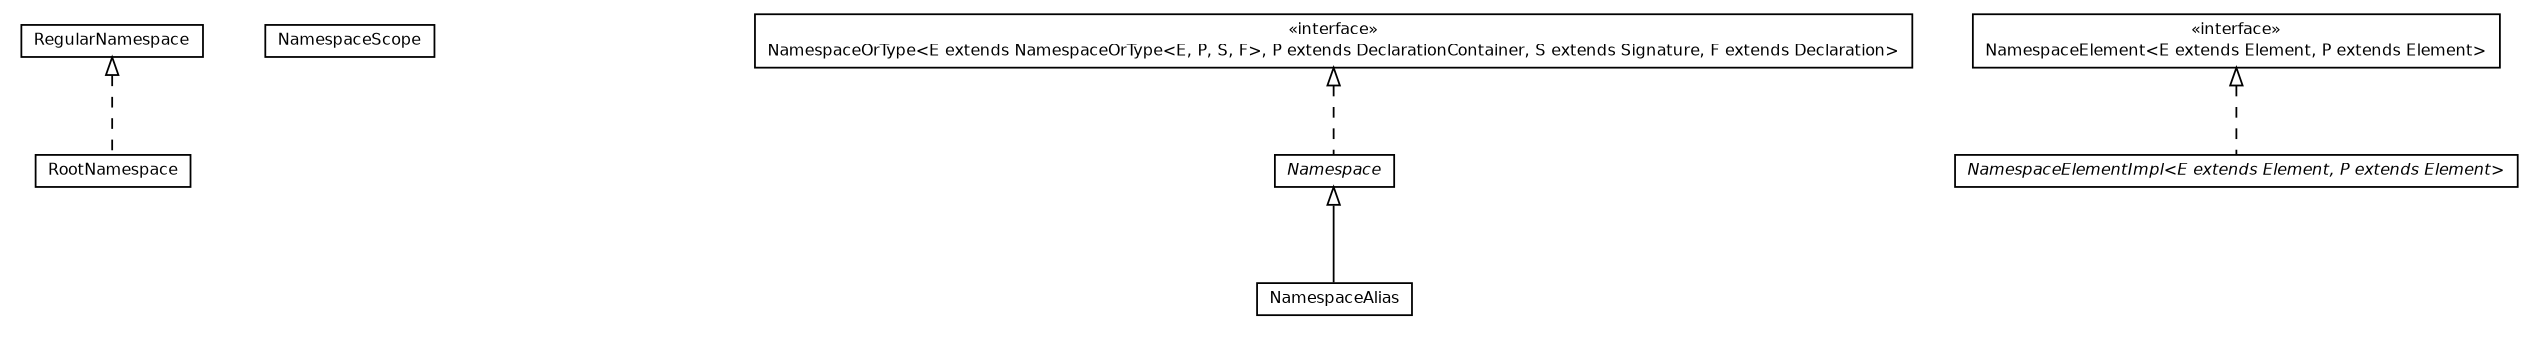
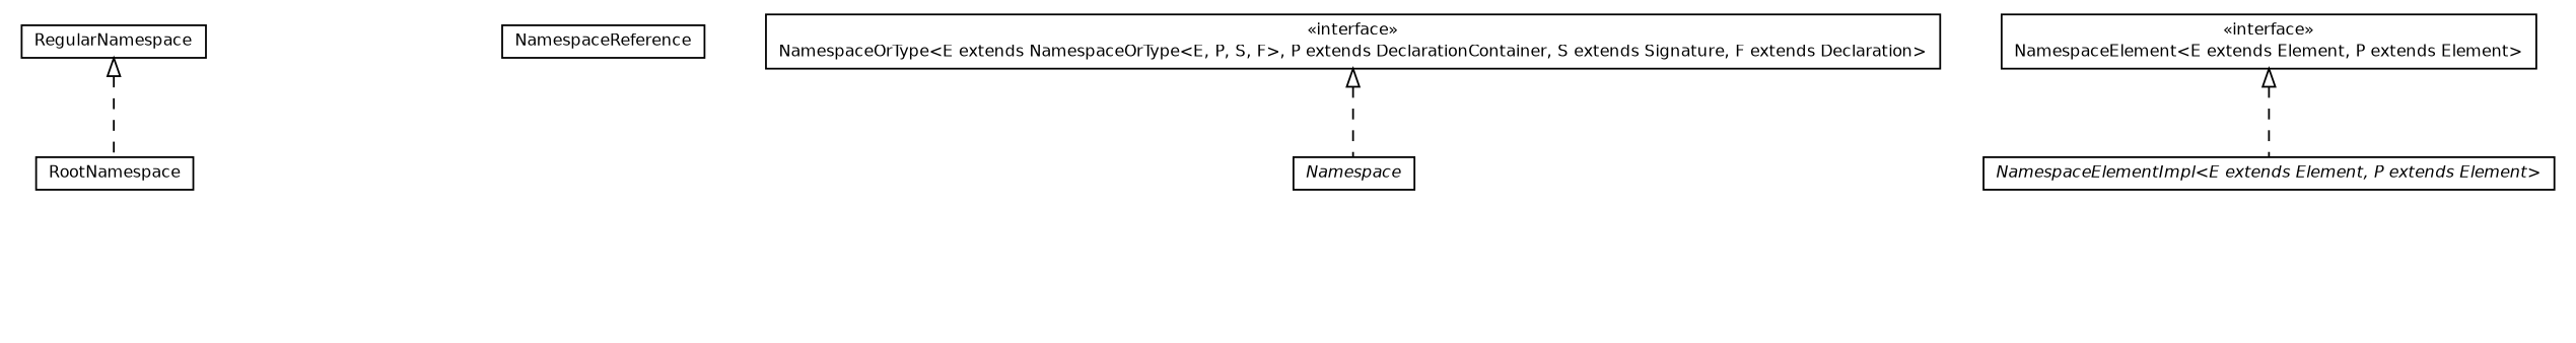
  digraph {
    nodesep=0.25
    ranksep=0.5
    node [fontcolor=black fontname=Helvetica fontsize=9.0 shape=plaintext]
    edge [arrowtail=empty dir=back fontname=Helvetica fontsize=10 headport=p labelfontname=Helvetica labelfontsize=10 style=dashed tailport=p]
    n1 [label=<<table title="chameleon.core.namespace.RootNamespace" border="0" cellborder="1" cellspacing="0" cellpadding="2" port="p" href="./RootNamespace.html"> 		<tr><td><table border="0" cellspacing="0" cellpadding="1"> <tr><td align="center" balign="center"> RootNamespace </td></tr> 		</table></td></tr> 		</table>>]
    n2 [label=<<table title="chameleon.core.namespace.RegularNamespace" border="0" cellborder="1" cellspacing="0" cellpadding="2" port="p" href="./RegularNamespace.html"> 		<tr><td><table border="0" cellspacing="0" cellpadding="1"> <tr><td align="center" balign="center"> RegularNamespace </td></tr> 		</table></td></tr> 		</table>>]
-   n3 [label=<<table title="chameleon.core.namespace.NamespaceScope" border="0" cellborder="1" cellspacing="0" cellpadding="2" port="p" href="./NamespaceScope.html"> 		<tr><td><table border="0" cellspacing="0" cellpadding="1"> <tr><td align="center" balign="center"> NamespaceScope </td></tr> 		</table></td></tr> 		</table>>]
+   n4 [label=<<table title="chameleon.core.namespace.NamespaceReference" border="0" cellborder="1" cellspacing="0" cellpadding="2" port="p" href="./NamespaceReference.html"> 		<tr><td><table border="0" cellspacing="0" cellpadding="1"> <tr><td align="center" balign="center"> NamespaceReference </td></tr> 		</table></td></tr> 		</table>>]
    n5 [label=<<table title="chameleon.core.namespace.NamespaceOrType" border="0" cellborder="1" cellspacing="0" cellpadding="2" port="p" href="./NamespaceOrType.html"> 		<tr><td><table border="0" cellspacing="0" cellpadding="1"> <tr><td align="center" balign="center"> &#171;interface&#187; </td></tr> <tr><td align="center" balign="center"> NamespaceOrType&lt;E extends NamespaceOrType&lt;E, P, S, F&gt;, P extends DeclarationContainer, S extends Signature, F extends Declaration&gt; </td></tr> 		</table></td></tr> 		</table>>]
    n6 [label=<<table title="chameleon.core.namespace.Namespace" border="0" cellborder="1" cellspacing="0" cellpadding="2" port="p" href="./Namespace.html"> 		<tr><td><table border="0" cellspacing="0" cellpadding="1"> <tr><td align="center" balign="center"><font face="Helvetica-Oblique"> Namespace </font></td></tr> 		</table></td></tr> 		</table>>]
-   n7 [label=<<table title="chameleon.core.namespace.NamespaceAlias" border="0" cellborder="1" cellspacing="0" cellpadding="2" port="p" href="./NamespaceAlias.html"> 		<tr><td><table border="0" cellspacing="0" cellpadding="1"> <tr><td align="center" balign="center"> NamespaceAlias </td></tr> 		</table></td></tr> 		</table>>]
    n8 [label=<<table title="chameleon.core.namespace.NamespaceElementImpl" border="0" cellborder="1" cellspacing="0" cellpadding="2" port="p" href="./NamespaceElementImpl.html"> 		<tr><td><table border="0" cellspacing="0" cellpadding="1"> <tr><td align="center" balign="center"><font face="Helvetica-Oblique"> NamespaceElementImpl&lt;E extends Element, P extends Element&gt; </font></td></tr> 		</table></td></tr> 		</table>>]
    n9 [label=<<table title="chameleon.core.namespace.NamespaceElement" border="0" cellborder="1" cellspacing="0" cellpadding="2" port="p" href="./NamespaceElement.html"> 		<tr><td><table border="0" cellspacing="0" cellpadding="1"> <tr><td align="center" balign="center"> &#171;interface&#187; </td></tr> <tr><td align="center" balign="center"> NamespaceElement&lt;E extends Element, P extends Element&gt; </td></tr> 		</table></td></tr> 		</table>>]
    n2 -> n1
    n5 -> n6
-   n6 -> n7 [style=""]
    n9 -> n8
  }
